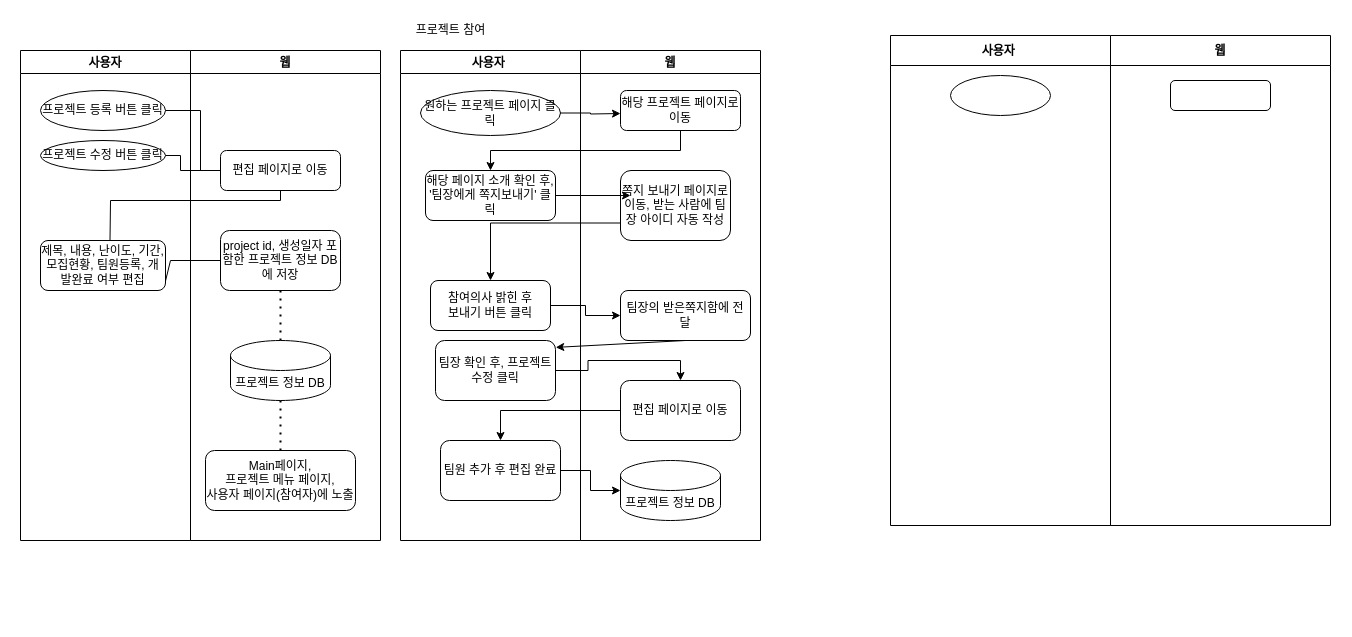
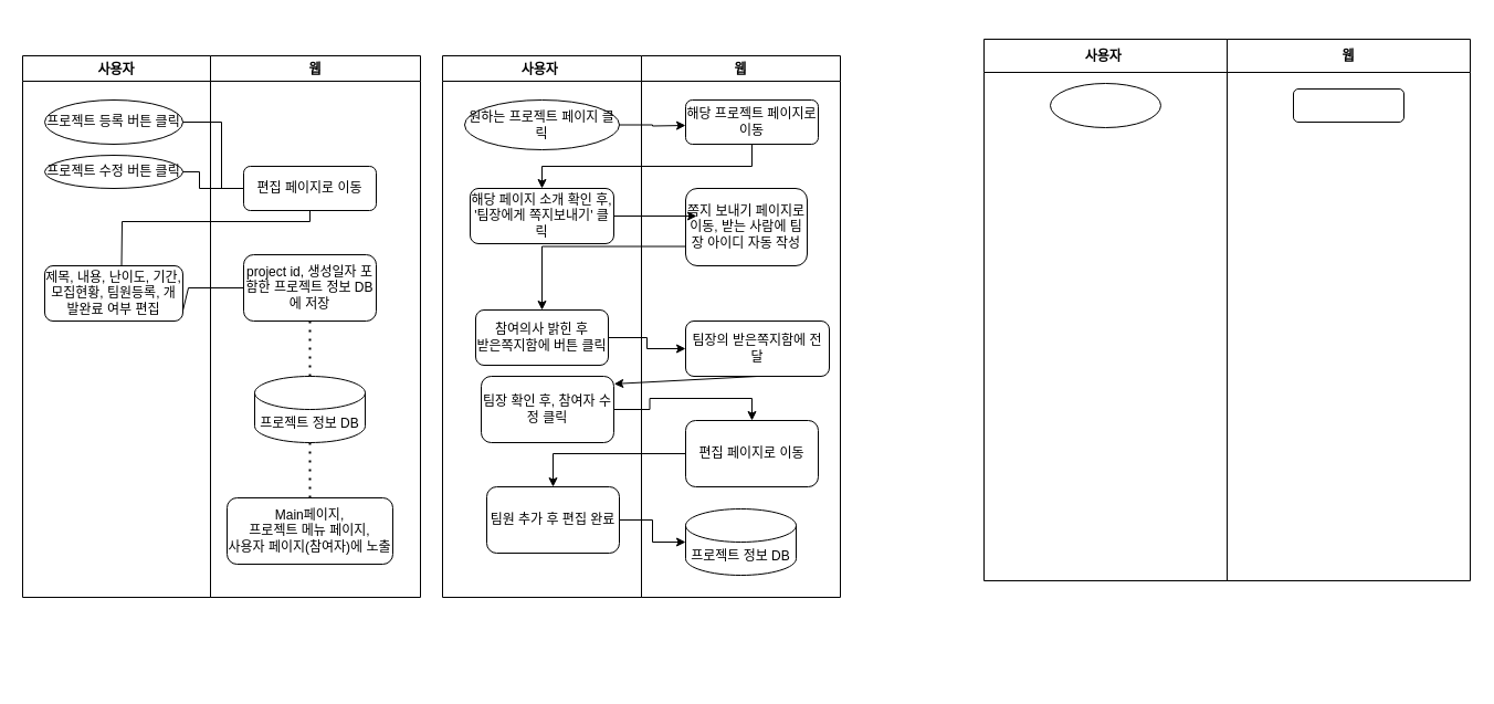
  <mxCell id="0" />
  <mxCell id="1" parent="0" />
  <mxCell id="2" value="" style="endArrow=none;html=1;rounded=0;" parent="1" edge="1"><mxGeometry width="50" height="50" relative="1" as="geometry"><mxPoint x="200" y="615" as="sourcePoint" /><mxPoint x="200" y="615" as="targetPoint" /></mxGeometry></mxCell>
  <mxCell id="3" value="사용자" style="swimlane;" parent="1" vertex="1"><mxGeometry x="20" y="50" width="170" height="490" as="geometry" /></mxCell>
  <mxCell id="4" value="프로젝트 등록 버튼 클릭" style="ellipse;whiteSpace=wrap;html=1;" parent="3" vertex="1"><mxGeometry x="20" y="40" width="125" height="40" as="geometry" /></mxCell>
  <mxCell id="5" value="제목, 내용, 난이도, 기간, 모집현황, 팀원등록, 개발완료 여부 편집" style="rounded=1;whiteSpace=wrap;html=1;" parent="3" vertex="1"><mxGeometry x="20" y="190" width="125" height="50" as="geometry" /></mxCell>
  <mxCell id="6" value="프로젝트 수정 버튼 클릭" style="ellipse;whiteSpace=wrap;html=1;" parent="3" vertex="1"><mxGeometry x="20" y="90" width="125" height="30" as="geometry" /></mxCell>
  <mxCell id="7" value="웹" style="swimlane;" parent="1" vertex="1"><mxGeometry x="190" y="50" width="190" height="490" as="geometry" /></mxCell>
  <mxCell id="8" value="편집 페이지로 이동" style="rounded=1;whiteSpace=wrap;html=1;" parent="7" vertex="1"><mxGeometry x="30" y="100" width="120" height="40" as="geometry" /></mxCell>
  <mxCell id="9" value="project id, 생성일자 포함한 프로젝트 정보 DB에 저장" style="rounded=1;whiteSpace=wrap;html=1;" parent="7" vertex="1"><mxGeometry x="30" y="180" width="120" height="60" as="geometry" /></mxCell>
  <mxCell id="10" value="프로젝트 정보 DB" style="shape=cylinder3;whiteSpace=wrap;html=1;boundedLbl=1;backgroundOutline=1;size=15;" parent="7" vertex="1"><mxGeometry x="40" y="290" width="100" height="60" as="geometry" /></mxCell>
  <mxCell id="11" value="" style="endArrow=none;dashed=1;html=1;dashPattern=1 3;strokeWidth=2;rounded=0;entryX=0.5;entryY=1;entryDx=0;entryDy=0;exitX=0.5;exitY=0;exitDx=0;exitDy=0;exitPerimeter=0;" parent="7" source="10" target="9" edge="1"><mxGeometry width="50" height="50" relative="1" as="geometry"><mxPoint x="70" y="290" as="sourcePoint" /><mxPoint x="120" y="240" as="targetPoint" /></mxGeometry></mxCell>
  <mxCell id="12" value="Main페이지,&lt;br&gt;프로젝트 메뉴 페이지,&lt;br&gt;사용자 페이지(참여자)에 노출" style="rounded=1;whiteSpace=wrap;html=1;" parent="7" vertex="1"><mxGeometry x="15" y="400" width="150" height="60" as="geometry" /></mxCell>
  <mxCell id="13" value="" style="endArrow=none;html=1;rounded=0;entryX=1;entryY=0.5;entryDx=0;entryDy=0;exitX=0;exitY=0.5;exitDx=0;exitDy=0;" parent="1" source="8" target="4" edge="1"><mxGeometry width="50" height="50" relative="1" as="geometry"><mxPoint x="260" y="270" as="sourcePoint" /><mxPoint x="310" y="220" as="targetPoint" /><Array as="points"><mxPoint x="200" y="170" /><mxPoint x="200" y="110" /></Array></mxGeometry></mxCell>
  <mxCell id="14" value="" style="endArrow=none;html=1;rounded=0;exitX=1;exitY=0.5;exitDx=0;exitDy=0;entryX=0;entryY=0.5;entryDx=0;entryDy=0;" parent="1" source="6" target="8" edge="1"><mxGeometry width="50" height="50" relative="1" as="geometry"><mxPoint x="260" y="270" as="sourcePoint" /><mxPoint x="310" y="220" as="targetPoint" /><Array as="points"><mxPoint x="180" y="155" /><mxPoint x="180" y="170" /></Array></mxGeometry></mxCell>
  <mxCell id="15" value="" style="endArrow=none;html=1;rounded=0;entryX=0.5;entryY=1;entryDx=0;entryDy=0;exitX=0.556;exitY=-0.007;exitDx=0;exitDy=0;exitPerimeter=0;" parent="1" source="5" target="8" edge="1"><mxGeometry width="50" height="50" relative="1" as="geometry"><mxPoint x="150" y="190" as="sourcePoint" /><mxPoint x="310" y="220" as="targetPoint" /><Array as="points"><mxPoint x="110" y="200" /><mxPoint x="280" y="200" /></Array></mxGeometry></mxCell>
  <mxCell id="16" value="" style="endArrow=none;html=1;rounded=0;exitX=1;exitY=0.81;exitDx=0;exitDy=0;entryX=0;entryY=0.5;entryDx=0;entryDy=0;exitPerimeter=0;" parent="1" source="5" target="9" edge="1"><mxGeometry width="50" height="50" relative="1" as="geometry"><mxPoint x="260" y="270" as="sourcePoint" /><mxPoint x="310" y="220" as="targetPoint" /><Array as="points"><mxPoint x="170" y="260" /></Array></mxGeometry></mxCell>
  <mxCell id="17" value="" style="endArrow=none;dashed=1;html=1;dashPattern=1 3;strokeWidth=2;rounded=0;entryX=0.5;entryY=1;entryDx=0;entryDy=0;entryPerimeter=0;" parent="1" target="10" edge="1"><mxGeometry width="50" height="50" relative="1" as="geometry"><mxPoint x="280" y="450" as="sourcePoint" /><mxPoint x="320" y="360" as="targetPoint" /></mxGeometry></mxCell>
  <mxCell id="18" value="사용자 " style="swimlane;" parent="1" vertex="1"><mxGeometry x="400" y="50" width="180" height="490" as="geometry" /></mxCell>
  <mxCell id="19" value="원하는 프로젝트 페이지 클릭" style="ellipse;whiteSpace=wrap;html=1;" parent="18" vertex="1"><mxGeometry x="20" y="40" width="140" height="45" as="geometry" /></mxCell>
  <mxCell id="20" value="해당 페이지 소개 확인 후, '팀장에게 쪽지보내기' 클릭" style="rounded=1;whiteSpace=wrap;html=1;" parent="18" vertex="1"><mxGeometry x="25" y="120" width="130" height="50" as="geometry" /></mxCell>
- <mxCell id="21" value="참여의사 밝힌 후&lt;br&gt;보내기 버튼 클릭" style="rounded=1;whiteSpace=wrap;html=1;" parent="18" vertex="1"><mxGeometry x="30" y="230" width="120" height="50" as="geometry" /></mxCell>
- <mxCell id="22" value="팀장 확인 후, 프로젝트 수정 클릭" style="rounded=1;whiteSpace=wrap;html=1;" parent="18" vertex="1"><mxGeometry x="35" y="290" width="120" height="60" as="geometry" /></mxCell>
+ <mxCell id="21" value="참여의사 밝힌 후&lt;br&gt;받은쪽지함에 버튼 클릭" style="rounded=1;whiteSpace=wrap;html=1;" parent="18" vertex="1"><mxGeometry x="30" y="230" width="120" height="50" as="geometry" /></mxCell>
+ <mxCell id="22" value="팀장 확인 후, 참여자 수정 클릭" style="rounded=1;whiteSpace=wrap;html=1;" parent="18" vertex="1"><mxGeometry x="35" y="290" width="120" height="60" as="geometry" /></mxCell>
  <mxCell id="23" value="팀원 추가 후 편집 완료" style="rounded=1;whiteSpace=wrap;html=1;" parent="18" vertex="1"><mxGeometry x="40" y="390" width="120" height="60" as="geometry" /></mxCell>
  <mxCell id="24" value="웹" style="swimlane;" parent="1" vertex="1"><mxGeometry x="580" y="50" width="180" height="490" as="geometry" /></mxCell>
  <mxCell id="25" value="해당 프로젝트 페이지로 이동" style="rounded=1;whiteSpace=wrap;html=1;" parent="24" vertex="1"><mxGeometry x="40" y="40" width="120" height="40" as="geometry" /></mxCell>
  <mxCell id="26" value="쪽지 보내기 페이지로 이동, 받는 사람에 팀장 아이디 자동 작성" style="rounded=1;whiteSpace=wrap;html=1;" parent="24" vertex="1"><mxGeometry x="40" y="120" width="110" height="70" as="geometry" /></mxCell>
  <mxCell id="27" value="팀장의 받은쪽지함에 전달" style="rounded=1;whiteSpace=wrap;html=1;" parent="24" vertex="1"><mxGeometry x="40" y="240" width="130" height="50" as="geometry" /></mxCell>
  <mxCell id="28" value="편집 페이지로 이동" style="rounded=1;whiteSpace=wrap;html=1;" parent="24" vertex="1"><mxGeometry x="40" y="330" width="120" height="60" as="geometry" /></mxCell>
  <mxCell id="29" value="프로젝트 정보 DB" style="shape=cylinder3;whiteSpace=wrap;html=1;boundedLbl=1;backgroundOutline=1;size=15;" parent="24" vertex="1"><mxGeometry x="40" y="410" width="100" height="60" as="geometry" /></mxCell>
- <mxCell id="30" value="프로젝트 참여" style="text;html=1;align=center;verticalAlign=middle;resizable=0;points=[];autosize=1;strokeColor=none;fillColor=none;" parent="1" vertex="1"><mxGeometry x="410" y="20" width="80" height="20" as="geometry" /></mxCell>
  <mxCell id="31" style="edgeStyle=orthogonalEdgeStyle;rounded=0;orthogonalLoop=1;jettySize=auto;html=1;" parent="1" source="19" edge="1"><mxGeometry relative="1" as="geometry"><mxPoint x="620" y="113" as="targetPoint" /></mxGeometry></mxCell>
  <mxCell id="32" value="" style="endArrow=classic;html=1;rounded=0;entryX=0.5;entryY=0;entryDx=0;entryDy=0;exitX=0.5;exitY=1;exitDx=0;exitDy=0;" parent="1" source="25" target="20" edge="1"><mxGeometry width="50" height="50" relative="1" as="geometry"><mxPoint x="360" y="250" as="sourcePoint" /><mxPoint x="410" y="200" as="targetPoint" /><Array as="points"><mxPoint x="680" y="150" /><mxPoint x="490" y="150" /></Array></mxGeometry></mxCell>
  <mxCell id="33" style="edgeStyle=orthogonalEdgeStyle;rounded=0;orthogonalLoop=1;jettySize=auto;html=1;" parent="1" source="20" edge="1"><mxGeometry relative="1" as="geometry"><mxPoint x="630" y="195" as="targetPoint" /></mxGeometry></mxCell>
  <mxCell id="34" style="edgeStyle=orthogonalEdgeStyle;rounded=0;orthogonalLoop=1;jettySize=auto;html=1;entryX=0;entryY=0.5;entryDx=0;entryDy=0;" parent="1" source="21" target="27" edge="1"><mxGeometry relative="1" as="geometry"><mxPoint x="620" y="275" as="targetPoint" /></mxGeometry></mxCell>
  <mxCell id="35" style="edgeStyle=orthogonalEdgeStyle;rounded=0;orthogonalLoop=1;jettySize=auto;html=1;exitX=0;exitY=0.75;exitDx=0;exitDy=0;" parent="1" source="26" target="21" edge="1"><mxGeometry relative="1" as="geometry" /></mxCell>
  <mxCell id="36" style="edgeStyle=orthogonalEdgeStyle;rounded=0;orthogonalLoop=1;jettySize=auto;html=1;" parent="1" source="23" target="29" edge="1"><mxGeometry relative="1" as="geometry" /></mxCell>
  <mxCell id="37" style="edgeStyle=orthogonalEdgeStyle;rounded=0;orthogonalLoop=1;jettySize=auto;html=1;entryX=0.5;entryY=0;entryDx=0;entryDy=0;" parent="1" source="28" target="23" edge="1"><mxGeometry relative="1" as="geometry" /></mxCell>
  <mxCell id="38" style="edgeStyle=orthogonalEdgeStyle;rounded=0;orthogonalLoop=1;jettySize=auto;html=1;entryX=0.5;entryY=0;entryDx=0;entryDy=0;" parent="1" source="22" target="28" edge="1"><mxGeometry relative="1" as="geometry" /></mxCell>
  <mxCell id="39" value="" style="endArrow=classic;html=1;rounded=0;exitX=0.5;exitY=1;exitDx=0;exitDy=0;entryX=1.002;entryY=0.115;entryDx=0;entryDy=0;entryPerimeter=0;" parent="1" source="27" target="22" edge="1"><mxGeometry width="50" height="50" relative="1" as="geometry"><mxPoint x="350" y="360" as="sourcePoint" /><mxPoint x="400" y="310" as="targetPoint" /></mxGeometry></mxCell>
  <mxCell id="40" value="사용자 " style="swimlane;startSize=30;" vertex="1" parent="1"><mxGeometry x="890" y="35" width="220" height="490" as="geometry" /></mxCell>
  <mxCell id="41" value="" style="ellipse;whiteSpace=wrap;html=1;" vertex="1" parent="40"><mxGeometry x="60" y="40" width="100" height="40" as="geometry" /></mxCell>
  <mxCell id="42" value="웹" style="swimlane;startSize=30;" vertex="1" parent="1"><mxGeometry x="1110" y="35" width="220" height="490" as="geometry" /></mxCell>
  <mxCell id="43" value="" style="rounded=1;whiteSpace=wrap;html=1;" vertex="1" parent="42"><mxGeometry x="60" y="45" width="100" height="30" as="geometry" /></mxCell>
